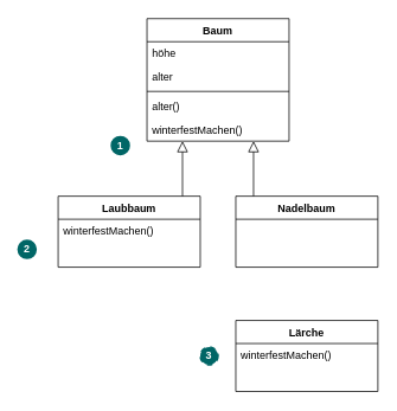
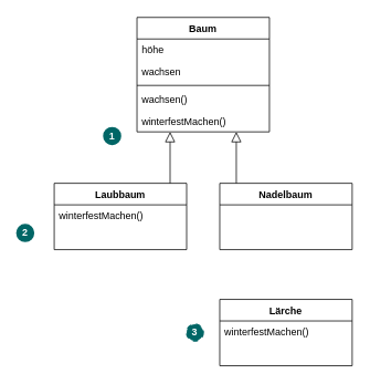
  <mxCell id="0" />
  <mxCell id="1" parent="0" />
  <mxCell id="2" value="Baum" style="swimlane;fontStyle=1;align=center;verticalAlign=top;childLayout=stackLayout;horizontal=1;startSize=26;horizontalStack=0;resizeParent=1;resizeParentMax=0;resizeLast=0;collapsible=1;marginBottom=0;points=[[0,0,0,0,0],[0,0.25,0,0,0],[0,0.5,0,0,0],[0,0.75,0,0,0],[0,1,0,0,0],[0.13,1,0,0,0],[0.25,0,0,0,0],[0.25,1,0,0,0],[0.38,1,0,0,0],[0.5,0,0,0,0],[0.5,1,0,0,0],[0.63,1,0,0,0],[0.75,0,0,0,0],[0.75,1,0,0,0],[0.88,1,0,0,0],[1,0,0,0,0],[1,0.25,0,0,0],[1,0.5,0,0,0],[1,0.75,0,0,0],[1,1,0,0,0]];" vertex="1" parent="1"><mxGeometry x="165" y="20" width="160" height="138" as="geometry" /></mxCell>
  <mxCell id="3" value="höhe" style="text;strokeColor=none;fillColor=none;align=left;verticalAlign=top;spacingLeft=4;spacingRight=4;overflow=hidden;rotatable=0;points=[[0,0.5],[1,0.5]];portConstraint=eastwest;" vertex="1" parent="2"><mxGeometry y="26" width="160" height="26" as="geometry" /></mxCell>
- <mxCell id="4" value="alter" style="text;strokeColor=none;fillColor=none;align=left;verticalAlign=top;spacingLeft=4;spacingRight=4;overflow=hidden;rotatable=0;points=[[0,0.5],[1,0.5]];portConstraint=eastwest;" vertex="1" parent="2"><mxGeometry y="52" width="160" height="26" as="geometry" /></mxCell>
+ <mxCell id="4" value="wachsen" style="text;strokeColor=none;fillColor=none;align=left;verticalAlign=top;spacingLeft=4;spacingRight=4;overflow=hidden;rotatable=0;points=[[0,0.5],[1,0.5]];portConstraint=eastwest;" vertex="1" parent="2"><mxGeometry y="52" width="160" height="26" as="geometry" /></mxCell>
  <mxCell id="5" value="" style="line;strokeWidth=1;fillColor=none;align=left;verticalAlign=middle;spacingTop=-1;spacingLeft=3;spacingRight=3;rotatable=0;labelPosition=right;points=[];portConstraint=eastwest;" vertex="1" parent="2"><mxGeometry y="78" width="160" height="8" as="geometry" /></mxCell>
- <mxCell id="6" value="alter()" style="text;strokeColor=none;fillColor=none;align=left;verticalAlign=top;spacingLeft=4;spacingRight=4;overflow=hidden;rotatable=0;points=[[0,0.5],[1,0.5]];portConstraint=eastwest;" vertex="1" parent="2"><mxGeometry y="86" width="160" height="26" as="geometry" /></mxCell>
+ <mxCell id="6" value="wachsen()" style="text;strokeColor=none;fillColor=none;align=left;verticalAlign=top;spacingLeft=4;spacingRight=4;overflow=hidden;rotatable=0;points=[[0,0.5],[1,0.5]];portConstraint=eastwest;" vertex="1" parent="2"><mxGeometry y="86" width="160" height="26" as="geometry" /></mxCell>
  <mxCell id="7" value="winterfestMachen()" style="text;strokeColor=none;fillColor=none;align=left;verticalAlign=top;spacingLeft=4;spacingRight=4;overflow=hidden;rotatable=0;points=[[0,0.5,0,0,0],[0.13,1,0,0,0],[0.25,1,0,0,0],[0.38,1,0,0,0],[0.5,1,0,0,0],[0.63,1,0,0,0],[0.75,1,0,0,0],[0.88,1,0,0,0],[1,0.5,0,0,0]];portConstraint=eastwest;" vertex="1" parent="2"><mxGeometry y="112" width="160" height="26" as="geometry" /></mxCell>
  <mxCell id="8" value="Laubbaum" style="swimlane;fontStyle=1;align=center;verticalAlign=top;childLayout=stackLayout;horizontal=1;startSize=26;horizontalStack=0;resizeParent=1;resizeParentMax=0;resizeLast=0;collapsible=1;marginBottom=0;points=[[0,0,0,0,0],[0,0.25,0,0,0],[0,0.5,0,0,0],[0,0.75,0,0,0],[0,1,0,0,0],[0.13,0,0,0,0],[0.25,0,0,0,0],[0.25,1,0,0,0],[0.38,0,0,0,0],[0.5,0,0,0,0],[0.5,1,0,0,0],[0.63,0,0,0,0],[0.75,0,0,0,0],[0.75,1,0,0,0],[0.88,0,0,0,0],[1,0,0,0,0],[1,0.25,0,0,0],[1,0.5,0,0,0],[1,0.75,0,0,0],[1,1,0,0,0]];" vertex="1" parent="1"><mxGeometry x="65" y="220" width="160" height="80" as="geometry" /></mxCell>
  <mxCell id="9" value="winterfestMachen()" style="text;strokeColor=none;fillColor=none;align=left;verticalAlign=top;spacingLeft=4;spacingRight=4;overflow=hidden;rotatable=0;points=[[0,0.5],[1,0.5]];portConstraint=eastwest;" vertex="1" parent="8"><mxGeometry y="26" width="160" height="54" as="geometry" /></mxCell>
  <mxCell id="10" value="Nadelbaum" style="swimlane;fontStyle=1;align=center;verticalAlign=top;childLayout=stackLayout;horizontal=1;startSize=26;horizontalStack=0;resizeParent=1;resizeParentMax=0;resizeLast=0;collapsible=1;marginBottom=0;points=[[0,0,0,0,0],[0,0.25,0,0,0],[0,0.5,0,0,0],[0,0.75,0,0,0],[0,1,0,0,0],[0.13,0,0,0,0],[0.25,0,0,0,0],[0.25,1,0,0,0],[0.38,0,0,0,0],[0.5,0,0,0,0],[0.5,1,0,0,0],[0.63,0,0,0,0],[0.75,0,0,0,0],[0.75,1,0,0,0],[0.88,0,0,0,0],[1,0,0,0,0],[1,0.25,0,0,0],[1,0.5,0,0,0],[1,0.75,0,0,0],[1,1,0,0,0]];" vertex="1" parent="1"><mxGeometry x="265" y="220" width="160" height="80" as="geometry" /></mxCell>
  <mxCell id="11" value="Lärche" style="swimlane;fontStyle=1;align=center;verticalAlign=top;childLayout=stackLayout;horizontal=1;startSize=26;horizontalStack=0;resizeParent=1;resizeParentMax=0;resizeLast=0;collapsible=1;marginBottom=0;" vertex="1" parent="1"><mxGeometry x="265" y="360" width="160" height="80" as="geometry" /></mxCell>
  <mxCell id="12" value="winterfestMachen()" style="text;strokeColor=none;fillColor=none;align=left;verticalAlign=top;spacingLeft=4;spacingRight=4;overflow=hidden;rotatable=0;points=[[0,0.5],[1,0.5]];portConstraint=eastwest;" vertex="1" parent="11"><mxGeometry y="26" width="160" height="54" as="geometry" /></mxCell>
  <mxCell id="13" value="" style="endArrow=block;html=1;rounded=0;endFill=0;endSize=10;entryX=0.25;entryY=1;entryDx=0;entryDy=0;entryPerimeter=0;" edge="1" parent="1" target="7"><mxGeometry width="50" height="50" relative="1" as="geometry"><mxPoint x="205" y="220" as="sourcePoint" /><mxPoint x="195" y="170" as="targetPoint" /></mxGeometry></mxCell>
  <mxCell id="14" value="" style="endArrow=block;html=1;rounded=0;endFill=0;endSize=10;entryX=0.75;entryY=1;entryDx=0;entryDy=0;entryPerimeter=0;" edge="1" parent="1" target="7"><mxGeometry width="50" height="50" relative="1" as="geometry"><mxPoint x="285" y="220" as="sourcePoint" /><mxPoint x="206" y="158" as="targetPoint" /></mxGeometry></mxCell>
  <mxCell id="15" value="1" style="ellipse;whiteSpace=wrap;html=1;fontColor=#FFFFFF;strokeColor=#006666;strokeWidth=2;fontStyle=1;fillColor=#006666;" vertex="1" parent="1"><mxGeometry x="125" y="153" width="20" height="20" as="geometry" /></mxCell>
  <mxCell id="16" value="2" style="ellipse;whiteSpace=wrap;html=1;fontColor=#FFFFFF;strokeColor=#006666;strokeWidth=2;fontStyle=1;fillColor=#006666;" vertex="1" parent="1"><mxGeometry x="20" y="270" width="20" height="20" as="geometry" /></mxCell>
  <mxCell id="17" value="3" style="ellipse;whiteSpace=wrap;html=1;fontColor=#FFFFFF;strokeColor=#006666;strokeWidth=2;fontStyle=1;fillColor=#006666;dashed=1;" vertex="1" parent="1"><mxGeometry x="225" y="390" width="20" height="20" as="geometry" /></mxCell>
